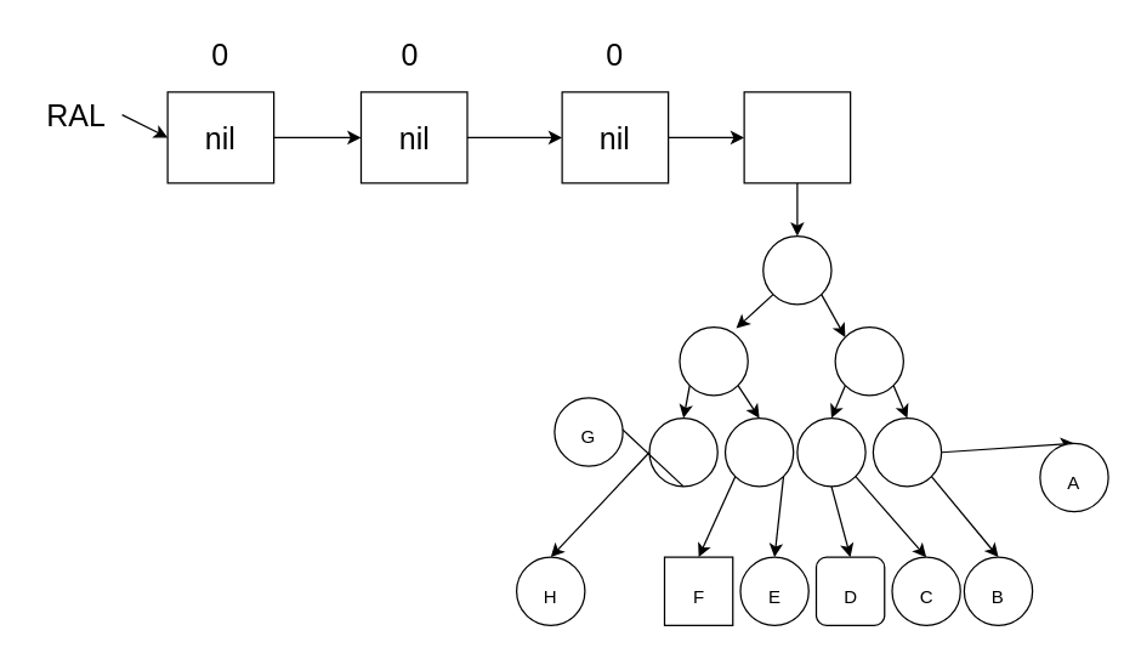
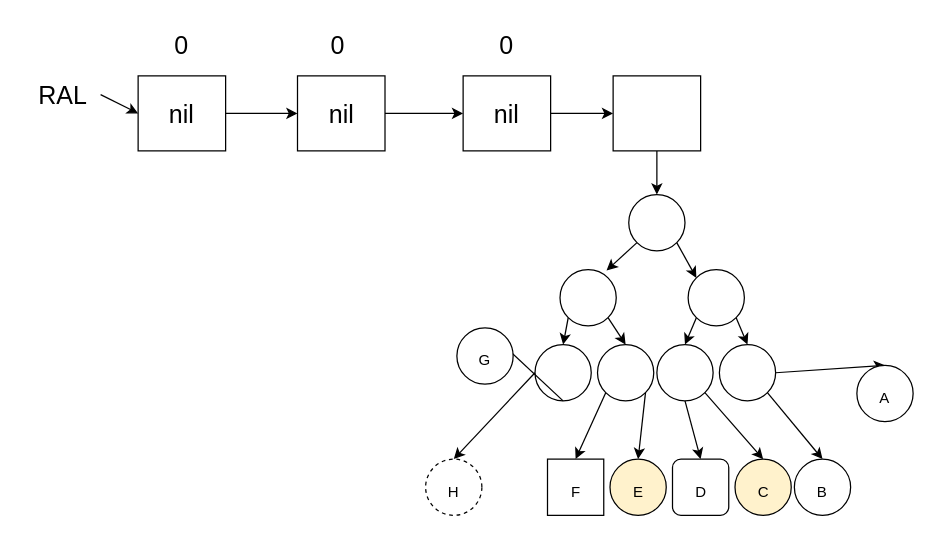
  <mxCell id="0" />
  <mxCell id="1" parent="0" />
  <mxCell id="2" value="" style="edgeStyle=none;rounded=0;orthogonalLoop=1;jettySize=auto;html=1;fontSize=12;" parent="1" source="3" target="5" edge="1"><mxGeometry relative="1" as="geometry" /></mxCell>
  <mxCell id="3" value="nil" style="rounded=0;whiteSpace=wrap;html=1;fontSize=20;" parent="1" vertex="1"><mxGeometry x="110" y="60" width="70" height="60" as="geometry" /></mxCell>
  <mxCell id="4" value="" style="edgeStyle=none;rounded=0;orthogonalLoop=1;jettySize=auto;html=1;fontSize=12;" parent="1" source="5" target="7" edge="1"><mxGeometry relative="1" as="geometry" /></mxCell>
  <mxCell id="5" value="nil" style="rounded=0;whiteSpace=wrap;html=1;fontSize=20;" parent="1" vertex="1"><mxGeometry x="237.5" y="60" width="70" height="60" as="geometry" /></mxCell>
  <mxCell id="6" value="" style="edgeStyle=none;rounded=0;orthogonalLoop=1;jettySize=auto;html=1;fontSize=12;" parent="1" source="7" target="9" edge="1"><mxGeometry relative="1" as="geometry" /></mxCell>
  <mxCell id="7" value="nil" style="rounded=0;whiteSpace=wrap;html=1;fontSize=20;" parent="1" vertex="1"><mxGeometry x="370" y="60" width="70" height="60" as="geometry" /></mxCell>
  <mxCell id="8" style="edgeStyle=none;rounded=0;orthogonalLoop=1;jettySize=auto;html=1;exitX=0.5;exitY=1;exitDx=0;exitDy=0;entryX=0.5;entryY=0;entryDx=0;entryDy=0;fontSize=12;" parent="1" source="9" target="15" edge="1"><mxGeometry relative="1" as="geometry" /></mxCell>
  <mxCell id="9" value="" style="rounded=0;whiteSpace=wrap;html=1;fontSize=20;" parent="1" vertex="1"><mxGeometry x="490" y="60" width="70" height="60" as="geometry" /></mxCell>
  <mxCell id="10" value="0" style="text;html=1;strokeColor=none;fillColor=none;align=center;verticalAlign=middle;whiteSpace=wrap;rounded=0;fontSize=20;" parent="1" vertex="1"><mxGeometry x="240" y="20" width="60" height="30" as="geometry" /></mxCell>
  <mxCell id="11" value="0" style="text;html=1;strokeColor=none;fillColor=none;align=center;verticalAlign=middle;whiteSpace=wrap;rounded=0;fontSize=20;" parent="1" vertex="1"><mxGeometry x="115" y="20" width="60" height="30" as="geometry" /></mxCell>
  <mxCell id="12" value="0" style="text;html=1;strokeColor=none;fillColor=none;align=center;verticalAlign=middle;whiteSpace=wrap;rounded=0;fontSize=20;" parent="1" vertex="1"><mxGeometry x="375" y="20" width="60" height="30" as="geometry" /></mxCell>
  <mxCell id="13" style="edgeStyle=none;rounded=0;orthogonalLoop=1;jettySize=auto;html=1;exitX=0;exitY=1;exitDx=0;exitDy=0;entryX=0.828;entryY=0.015;entryDx=0;entryDy=0;entryPerimeter=0;fontSize=12;" parent="1" source="15" target="18" edge="1"><mxGeometry relative="1" as="geometry" /></mxCell>
  <mxCell id="14" style="edgeStyle=none;rounded=0;orthogonalLoop=1;jettySize=auto;html=1;exitX=1;exitY=1;exitDx=0;exitDy=0;entryX=0;entryY=0;entryDx=0;entryDy=0;fontSize=12;" parent="1" source="15" target="21" edge="1"><mxGeometry relative="1" as="geometry" /></mxCell>
  <mxCell id="15" value="" style="ellipse;whiteSpace=wrap;html=1;aspect=fixed;fontSize=20;" parent="1" vertex="1"><mxGeometry x="502.5" y="155" width="45" height="45" as="geometry" /></mxCell>
  <mxCell id="16" style="edgeStyle=none;rounded=0;orthogonalLoop=1;jettySize=auto;html=1;exitX=0;exitY=1;exitDx=0;exitDy=0;entryX=0.5;entryY=0;entryDx=0;entryDy=0;fontSize=12;" parent="1" source="18" target="22" edge="1"><mxGeometry relative="1" as="geometry" /></mxCell>
  <mxCell id="17" style="edgeStyle=none;rounded=0;orthogonalLoop=1;jettySize=auto;html=1;exitX=1;exitY=1;exitDx=0;exitDy=0;entryX=0.5;entryY=0;entryDx=0;entryDy=0;fontSize=12;" parent="1" source="18" target="23" edge="1"><mxGeometry relative="1" as="geometry" /></mxCell>
  <mxCell id="18" value="" style="ellipse;whiteSpace=wrap;html=1;aspect=fixed;fontSize=20;" parent="1" vertex="1"><mxGeometry x="447.5" y="215" width="45" height="45" as="geometry" /></mxCell>
  <mxCell id="19" style="edgeStyle=none;rounded=0;orthogonalLoop=1;jettySize=auto;html=1;exitX=0;exitY=1;exitDx=0;exitDy=0;entryX=0.5;entryY=0;entryDx=0;entryDy=0;fontSize=12;" parent="1" source="21" target="24" edge="1"><mxGeometry relative="1" as="geometry" /></mxCell>
  <mxCell id="20" style="edgeStyle=none;rounded=0;orthogonalLoop=1;jettySize=auto;html=1;exitX=1;exitY=1;exitDx=0;exitDy=0;entryX=0.5;entryY=0;entryDx=0;entryDy=0;fontSize=12;" parent="1" source="21" target="25" edge="1"><mxGeometry relative="1" as="geometry" /></mxCell>
  <mxCell id="21" value="" style="ellipse;whiteSpace=wrap;html=1;aspect=fixed;fontSize=20;" parent="1" vertex="1"><mxGeometry x="550" y="215" width="45" height="45" as="geometry" /></mxCell>
  <mxCell id="22" value="" style="ellipse;whiteSpace=wrap;html=1;aspect=fixed;fontSize=20;" parent="1" vertex="1"><mxGeometry x="427.5" y="275" width="45" height="45" as="geometry" /></mxCell>
  <mxCell id="23" value="" style="ellipse;whiteSpace=wrap;html=1;aspect=fixed;fontSize=20;" parent="1" vertex="1"><mxGeometry x="477.5" y="275" width="45" height="45" as="geometry" /></mxCell>
  <mxCell id="24" value="" style="ellipse;whiteSpace=wrap;html=1;aspect=fixed;fontSize=20;" parent="1" vertex="1"><mxGeometry x="525" y="275" width="45" height="45" as="geometry" /></mxCell>
  <mxCell id="25" value="" style="ellipse;whiteSpace=wrap;html=1;aspect=fixed;fontSize=20;" parent="1" vertex="1"><mxGeometry x="575" y="275" width="45" height="45" as="geometry" /></mxCell>
  <mxCell id="26" style="edgeStyle=none;rounded=0;orthogonalLoop=1;jettySize=auto;html=1;exitX=0;exitY=0.5;exitDx=0;exitDy=0;entryX=0.5;entryY=0;entryDx=0;entryDy=0;fontSize=12;" parent="1" source="22" target="30" edge="1"><mxGeometry relative="1" as="geometry"><mxPoint x="366.59" y="345" as="sourcePoint" /></mxGeometry></mxCell>
  <mxCell id="27" style="edgeStyle=none;rounded=0;orthogonalLoop=1;jettySize=auto;html=1;exitX=0.5;exitY=1;exitDx=0;exitDy=0;entryX=0.5;entryY=0;entryDx=0;entryDy=0;fontSize=12;" parent="1" source="22" target="31" edge="1"><mxGeometry relative="1" as="geometry"><mxPoint x="398.41" y="345" as="sourcePoint" /></mxGeometry></mxCell>
  <mxCell id="28" style="edgeStyle=none;rounded=0;orthogonalLoop=1;jettySize=auto;html=1;exitX=0;exitY=1;exitDx=0;exitDy=0;entryX=0.5;entryY=0;entryDx=0;entryDy=0;fontSize=12;" parent="1" source="23" target="32" edge="1"><mxGeometry relative="1" as="geometry"><mxPoint x="469.09" y="345" as="sourcePoint" /></mxGeometry></mxCell>
  <mxCell id="29" style="edgeStyle=none;rounded=0;orthogonalLoop=1;jettySize=auto;html=1;entryX=0.5;entryY=0;entryDx=0;entryDy=0;fontSize=12;exitX=1;exitY=1;exitDx=0;exitDy=0;" parent="1" source="23" target="33" edge="1"><mxGeometry relative="1" as="geometry"><mxPoint x="510.5" y="325" as="sourcePoint" /></mxGeometry></mxCell>
- <mxCell id="30" value="&lt;font style=&quot;font-size: 12px&quot;&gt;H&lt;/font&gt;" style="ellipse;whiteSpace=wrap;html=1;aspect=fixed;fontSize=20;" parent="1" vertex="1"><mxGeometry x="340" y="366.59" width="45" height="45" as="geometry" /></mxCell>
+ <mxCell id="30" value="&lt;font style=&quot;font-size: 12px&quot;&gt;H&lt;/font&gt;" style="ellipse;whiteSpace=wrap;html=1;aspect=fixed;fontSize=20;dashed=1;" parent="1" vertex="1"><mxGeometry x="340" y="366.59" width="45" height="45" as="geometry" /></mxCell>
  <mxCell id="31" value="&lt;font style=&quot;font-size: 12px&quot;&gt;G&lt;/font&gt;" style="ellipse;whiteSpace=wrap;html=1;aspect=fixed;fontSize=20;" parent="1" vertex="1"><mxGeometry x="365" y="261.59" width="45" height="45" as="geometry" /></mxCell>
  <mxCell id="32" value="&lt;font style=&quot;font-size: 12px&quot;&gt;F&lt;/font&gt;" style="whiteSpace=wrap;html=1;aspect=fixed;fontSize=20;rounded=0;" parent="1" vertex="1"><mxGeometry x="437.5" y="366.59" width="45" height="45" as="geometry" /></mxCell>
- <mxCell id="33" value="&lt;font style=&quot;font-size: 12px&quot;&gt;E&lt;/font&gt;" style="ellipse;whiteSpace=wrap;html=1;aspect=fixed;fontSize=20;" parent="1" vertex="1"><mxGeometry x="487.5" y="366.59" width="45" height="45" as="geometry" /></mxCell>
+ <mxCell id="33" value="&lt;font style=&quot;font-size: 12px&quot;&gt;E&lt;/font&gt;" style="ellipse;whiteSpace=wrap;html=1;aspect=fixed;fontSize=20;fillColor=#fff2cc;" parent="1" vertex="1"><mxGeometry x="487.5" y="366.59" width="45" height="45" as="geometry" /></mxCell>
  <mxCell id="34" style="edgeStyle=none;rounded=0;orthogonalLoop=1;jettySize=auto;html=1;exitX=0.5;exitY=1;exitDx=0;exitDy=0;entryX=0.5;entryY=0;entryDx=0;entryDy=0;fontSize=12;" parent="1" source="24" target="38" edge="1"><mxGeometry relative="1" as="geometry"><mxPoint x="564.09" y="345" as="sourcePoint" /></mxGeometry></mxCell>
  <mxCell id="35" style="edgeStyle=none;rounded=0;orthogonalLoop=1;jettySize=auto;html=1;exitX=1;exitY=1;exitDx=0;exitDy=0;entryX=0.5;entryY=0;entryDx=0;entryDy=0;fontSize=12;" parent="1" source="24" target="39" edge="1"><mxGeometry relative="1" as="geometry"><mxPoint x="595.91" y="345" as="sourcePoint" /></mxGeometry></mxCell>
  <mxCell id="36" style="edgeStyle=none;rounded=0;orthogonalLoop=1;jettySize=auto;html=1;exitX=1;exitY=1;exitDx=0;exitDy=0;entryX=0.5;entryY=0;entryDx=0;entryDy=0;fontSize=12;" parent="1" source="25" target="40" edge="1"><mxGeometry relative="1" as="geometry"><mxPoint x="666.59" y="345" as="sourcePoint" /></mxGeometry></mxCell>
  <mxCell id="37" style="edgeStyle=none;rounded=0;orthogonalLoop=1;jettySize=auto;html=1;exitX=1;exitY=0.5;exitDx=0;exitDy=0;entryX=0.5;entryY=0;entryDx=0;entryDy=0;fontSize=12;" parent="1" source="25" target="41" edge="1"><mxGeometry relative="1" as="geometry"><mxPoint x="698.41" y="345" as="sourcePoint" /></mxGeometry></mxCell>
  <mxCell id="38" value="&lt;font style=&quot;font-size: 12px&quot;&gt;D&lt;/font&gt;" style="whiteSpace=wrap;html=1;aspect=fixed;fontSize=20;rounded=1;" parent="1" vertex="1"><mxGeometry x="537.5" y="366.59" width="45" height="45" as="geometry" /></mxCell>
- <mxCell id="39" value="&lt;font style=&quot;font-size: 12px&quot;&gt;C&lt;/font&gt;" style="ellipse;whiteSpace=wrap;html=1;aspect=fixed;fontSize=20;" parent="1" vertex="1"><mxGeometry x="587.5" y="366.59" width="45" height="45" as="geometry" /></mxCell>
+ <mxCell id="39" value="&lt;font style=&quot;font-size: 12px&quot;&gt;C&lt;/font&gt;" style="ellipse;whiteSpace=wrap;html=1;aspect=fixed;fontSize=20;fillColor=#fff2cc;" parent="1" vertex="1"><mxGeometry x="587.5" y="366.59" width="45" height="45" as="geometry" /></mxCell>
  <mxCell id="40" value="&lt;font style=&quot;font-size: 12px&quot;&gt;B&lt;/font&gt;" style="ellipse;whiteSpace=wrap;html=1;aspect=fixed;fontSize=20;" parent="1" vertex="1"><mxGeometry x="635" y="366.59" width="45" height="45" as="geometry" /></mxCell>
  <mxCell id="41" value="&lt;font style=&quot;font-size: 12px&quot;&gt;A&lt;/font&gt;" style="ellipse;whiteSpace=wrap;html=1;aspect=fixed;fontSize=20;" parent="1" vertex="1"><mxGeometry x="685" y="291.59" width="45" height="45" as="geometry" /></mxCell>
  <mxCell id="42" style="edgeStyle=none;rounded=0;orthogonalLoop=1;jettySize=auto;html=1;exitX=1;exitY=0.5;exitDx=0;exitDy=0;entryX=0;entryY=0.5;entryDx=0;entryDy=0;fontSize=12;" parent="1" source="43" target="3" edge="1"><mxGeometry relative="1" as="geometry" /></mxCell>
  <mxCell id="43" value="RAL" style="text;html=1;strokeColor=none;fillColor=none;align=center;verticalAlign=middle;whiteSpace=wrap;rounded=0;fontSize=20;" parent="1" vertex="1"><mxGeometry x="20" y="60" width="60" height="30" as="geometry" /></mxCell>
